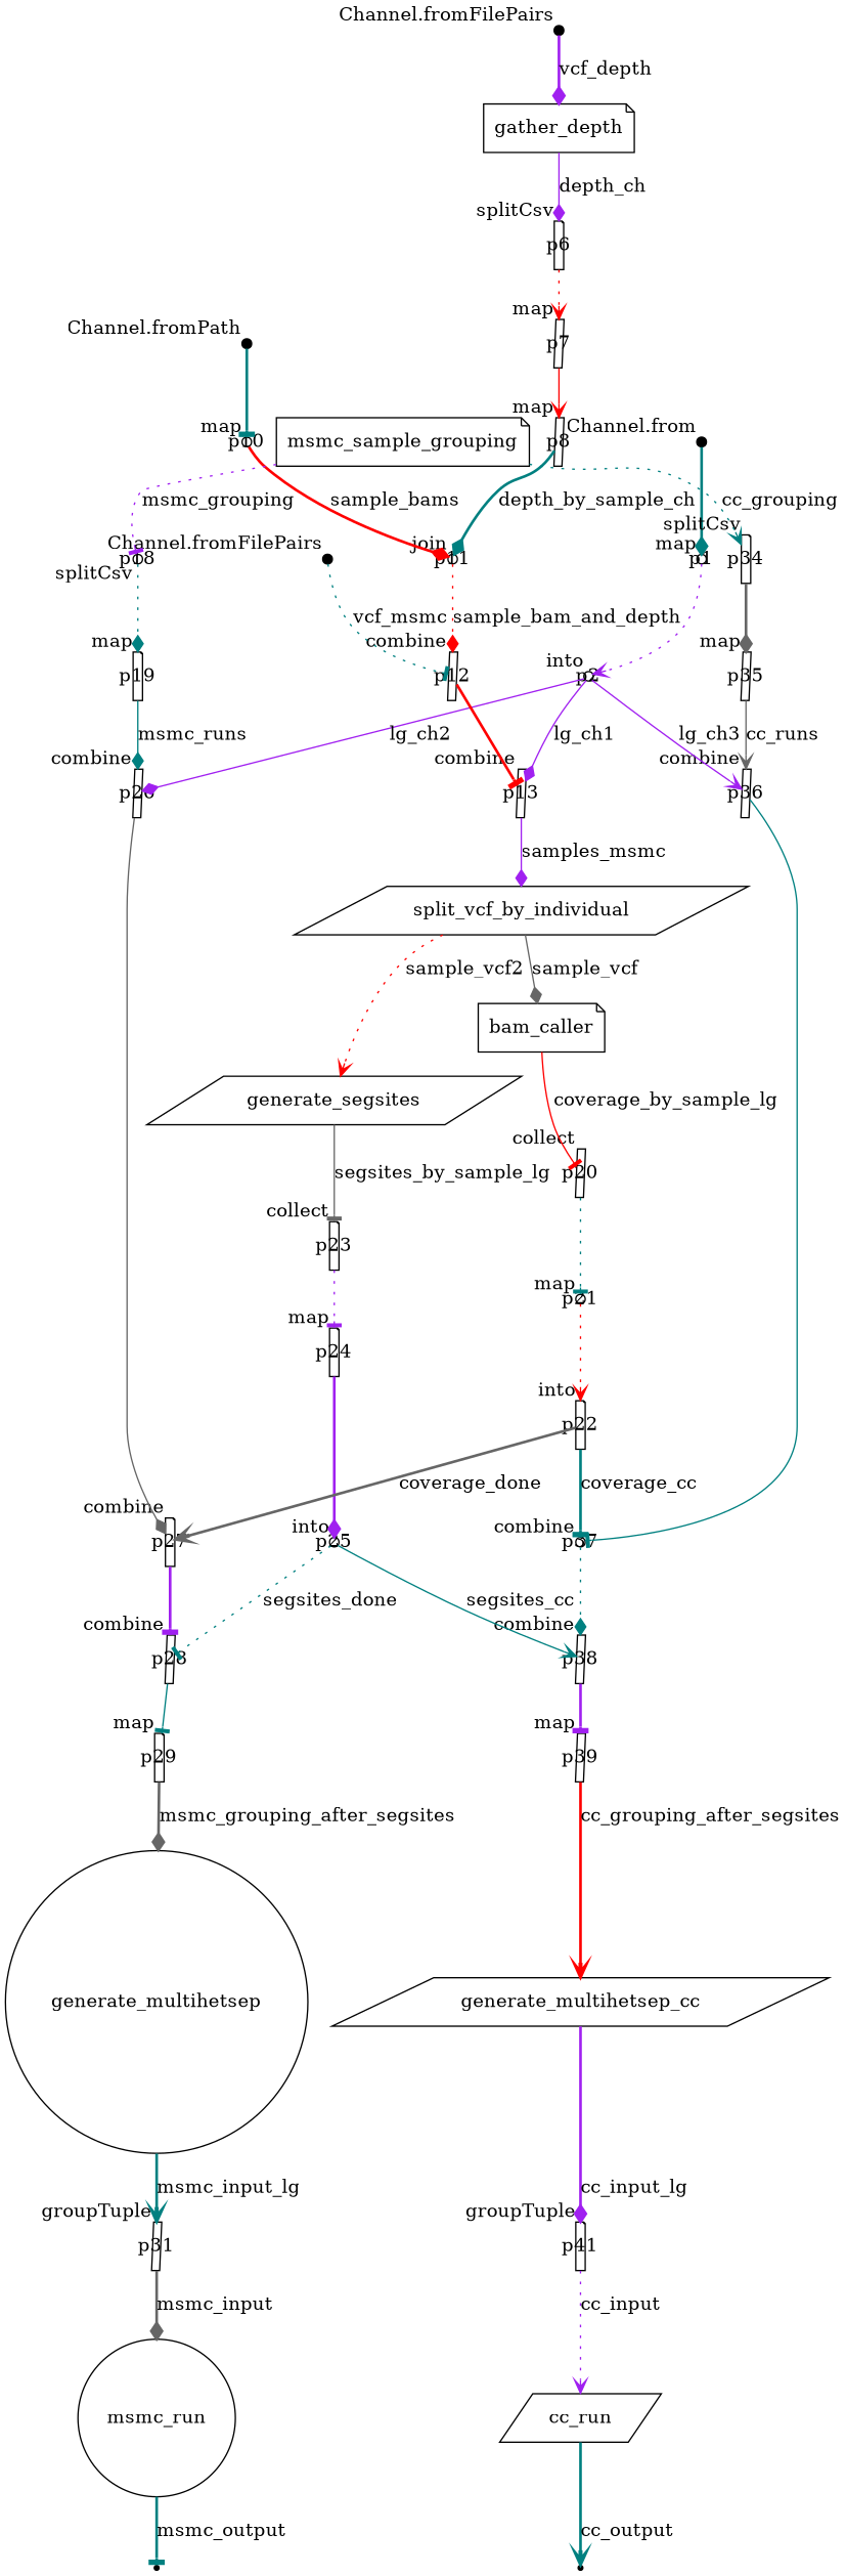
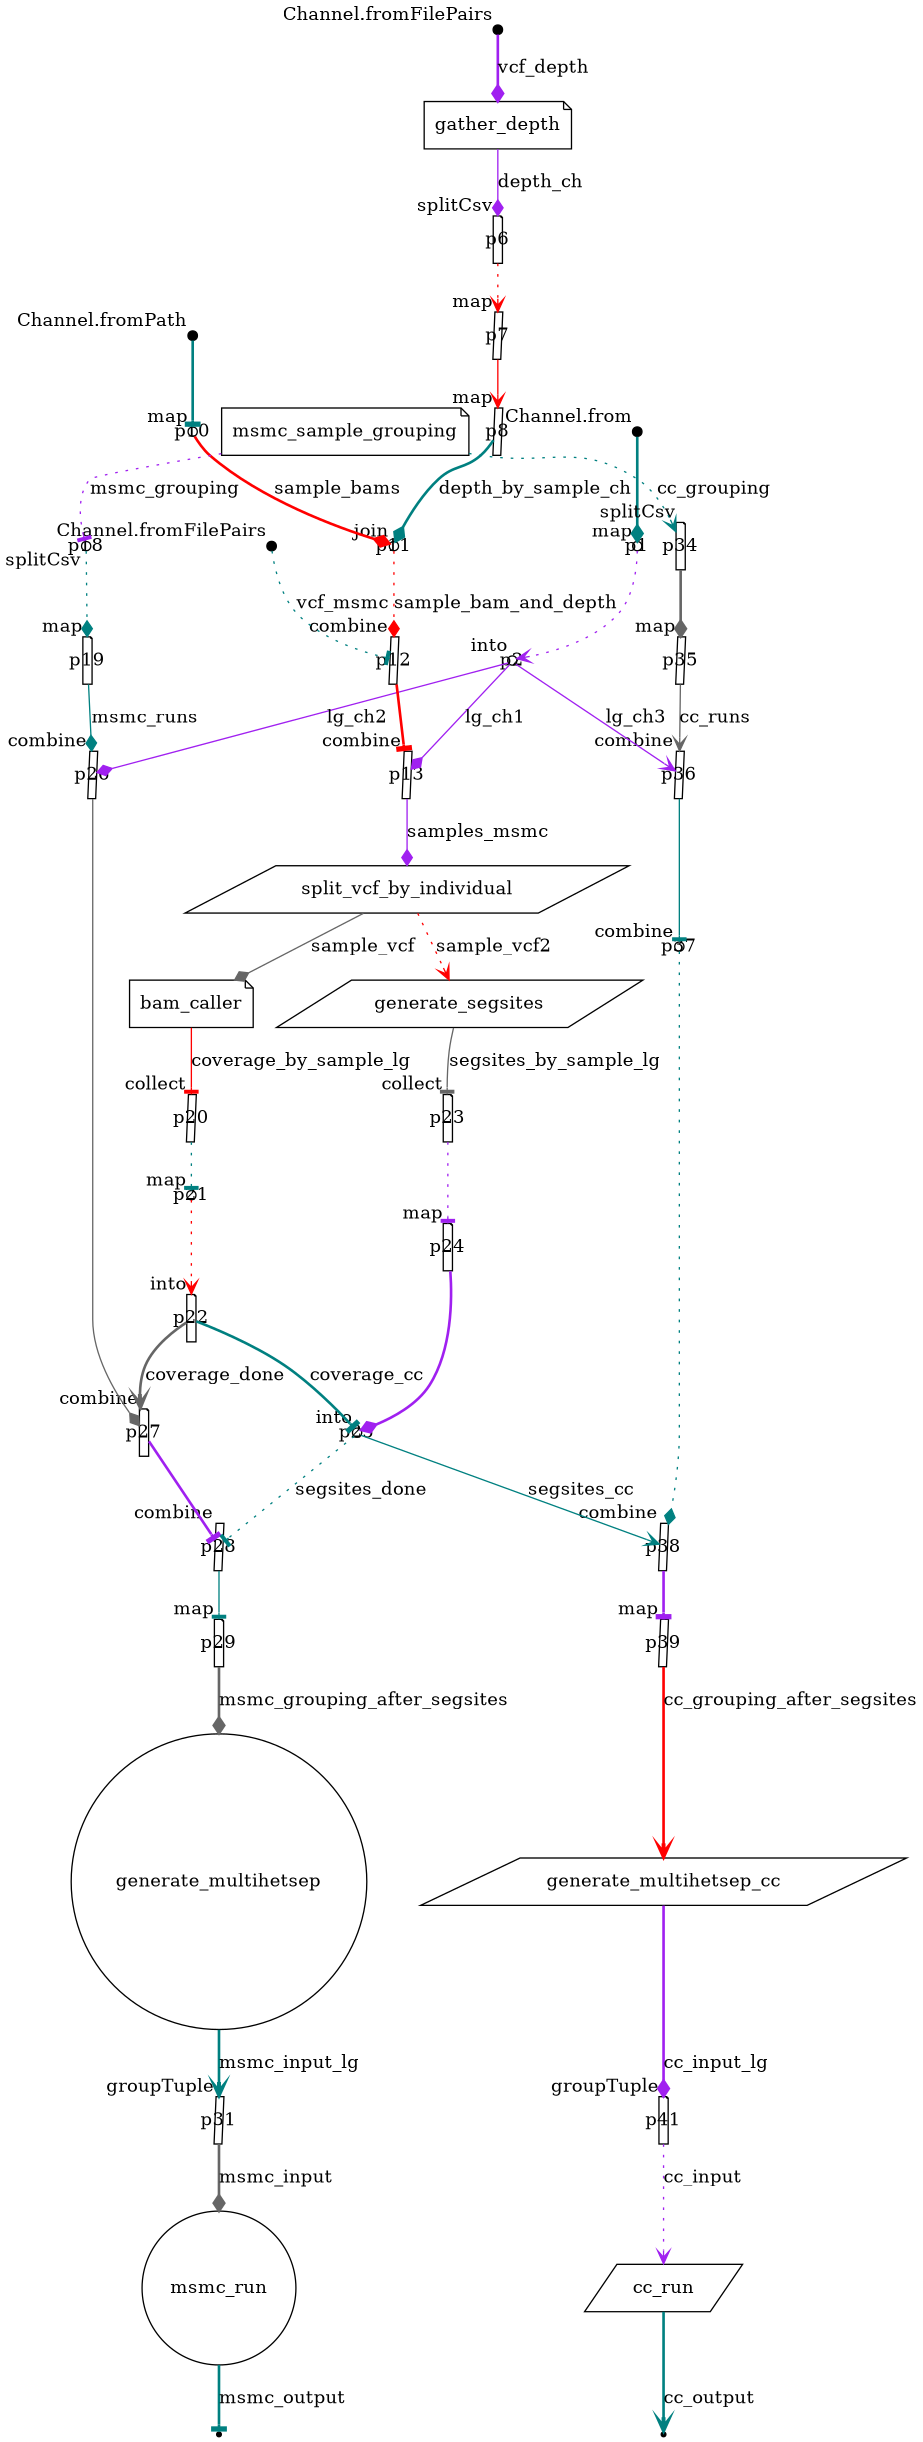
  digraph {
    node [fixedsize=true shape=parallelogram]
    edge [color=teal style=bold arrowhead=diamond]
    p0 [shape=point width=0.1 xlabel="Channel.from"]
    p1 [shape=circle width=0.1 xlabel=map]
    p2 [shape=circle width=0.1 xlabel=into]
    p13 [width=0.1 xlabel=combine]
    p26 [width=0.1 xlabel=combine]
    p36 [width=0.1 xlabel=combine]
    n7 [label=split_vcf_by_individual fixedsize=""]
    p27 [shape=note width=0.1 xlabel=combine]
    p37 [shape=circle width=0.1 xlabel=combine]
    p3 [shape=point width=0.1 xlabel="Channel.fromFilePairs"]
    p12 [width=0.1 xlabel=combine]
    p4 [shape=point width=0.1 xlabel="Channel.fromFilePairs"]
    n13 [label=gather_depth shape=note fixedsize=""]
    p6 [shape=note width=0.1 xlabel=splitCsv]
    p7 [width=0.1 xlabel=map]
    p8 [width=0.1 xlabel=map]
    p11 [shape=circle width=0.1 xlabel=join]
    p9 [shape=point width=0.1 xlabel="Channel.fromPath"]
    p10 [shape=circle width=0.1 xlabel=map]
    n20 [label=bam_caller shape=note fixedsize=""]
    n21 [label=generate_segsites fixedsize=""]
    p20 [width=0.1 xlabel=collect]
    p23 [shape=note width=0.1 xlabel=collect]
    p21 [shape=circle width=0.1 xlabel=map]
    p24 [shape=note width=0.1 xlabel=map]
    n26 [label=msmc_sample_grouping shape=note fixedsize=""]
    p18 [shape=circle width=0.1 xlabel=splitCsv]
    p34 [shape=note width=0.1 xlabel=splitCsv]
    p19 [shape=note width=0.1 xlabel=map]
    p35 [width=0.1 xlabel=map]
    p22 [shape=note width=0.1 xlabel=into]
    p28 [width=0.1 xlabel=combine]
    p38 [width=0.1 xlabel=combine]
    p25 [shape=circle width=0.1 xlabel=into]
    p29 [shape=note width=0.1 xlabel=map]
    p39 [width=0.1 xlabel=map]
    n37 [label=generate_multihetsep shape=circle fixedsize=""]
    p31 [width=0.1 xlabel=groupTuple]
    n39 [label=msmc_run shape=circle fixedsize=""]
    p33 [shape=point fixedsize=""]
    n41 [label=generate_multihetsep_cc fixedsize=""]
    p41 [shape=note width=0.1 xlabel=groupTuple]
    n43 [label=cc_run fixedsize=""]
    p43 [shape=point fixedsize=""]
    p0 -> p1
    p1 -> p2 [color=purple style=dotted arrowhead=vee]
    p2 -> p13 [label=lg_ch1 color=purple style=solid]
    p2 -> p26 [label=lg_ch2 color=purple style=solid]
    p2 -> p36 [label=lg_ch3 color=purple style=solid arrowhead=vee]
    p13 -> n7 [label=samples_msmc color=purple style=solid]
    p26 -> p27 [color=gray40 style=solid]
    p36 -> p37 [style=solid arrowhead=tee]
    n7 -> n20 [label=sample_vcf color=gray40 style=solid]
    n7 -> n21 [label=sample_vcf2 color=red style=dotted arrowhead=vee]
    p27 -> p28 [color=purple arrowhead=tee]
    p37 -> p38 [style=dotted]
    p3 -> p12 [label=vcf_msmc style=dotted arrowhead=tee]
    p12 -> p13 [color=red arrowhead=tee]
    p4 -> n13 [label=vcf_depth color=purple]
    n13 -> p6 [label=depth_ch color=purple style=solid]
    p6 -> p7 [color=red style=dotted arrowhead=vee]
    p7 -> p8 [color=red style=solid arrowhead=vee]
    p8 -> p11 [label=depth_by_sample_ch]
    p11 -> p12 [label=sample_bam_and_depth color=red style=dotted]
    p9 -> p10 [arrowhead=tee]
    p10 -> p11 [label=sample_bams color=red]
    n20 -> p20 [label=coverage_by_sample_lg color=red style=solid arrowhead=tee]
    n21 -> p23 [label=segsites_by_sample_lg color=gray40 style=solid arrowhead=tee]
    p20 -> p21 [style=dotted arrowhead=tee]
    p23 -> p24 [color=purple style=dotted arrowhead=tee]
    p21 -> p22 [color=red style=dotted arrowhead=vee]
    p24 -> p25 [color=purple]
    n26 -> p18 [label=msmc_grouping color=purple style=dotted arrowhead=tee]
    n26 -> p34 [label=cc_grouping style=dotted arrowhead=vee]
    p18 -> p19 [style=dotted]
    p34 -> p35 [color=gray40]
    p19 -> p26 [label=msmc_runs style=solid]
    p35 -> p36 [label=cc_runs color=gray40 style=solid arrowhead=vee]
    p22 -> p27 [label=coverage_done color=gray40 arrowhead=vee]
-   p22 -> p37 [label=coverage_cc arrowhead=tee]
+   p22 -> p25 [label=coverage_cc arrowhead=tee]
    p28 -> p29 [style=solid arrowhead=tee]
    p38 -> p39 [color=purple arrowhead=tee]
    p25 -> p28 [label=segsites_done style=dotted arrowhead=tee]
    p25 -> p38 [label=segsites_cc style=solid arrowhead=vee]
    p29 -> n37 [label=msmc_grouping_after_segsites color=gray40]
    p39 -> n41 [label=cc_grouping_after_segsites color=red arrowhead=vee]
    n37 -> p31 [label=msmc_input_lg arrowhead=vee]
    p31 -> n39 [label=msmc_input color=gray40]
    n39 -> p33 [label=msmc_output arrowhead=tee]
    n41 -> p41 [label=cc_input_lg color=purple]
    p41 -> n43 [label=cc_input color=purple style=dotted arrowhead=vee]
    n43 -> p43 [label=cc_output arrowhead=vee]
  }
